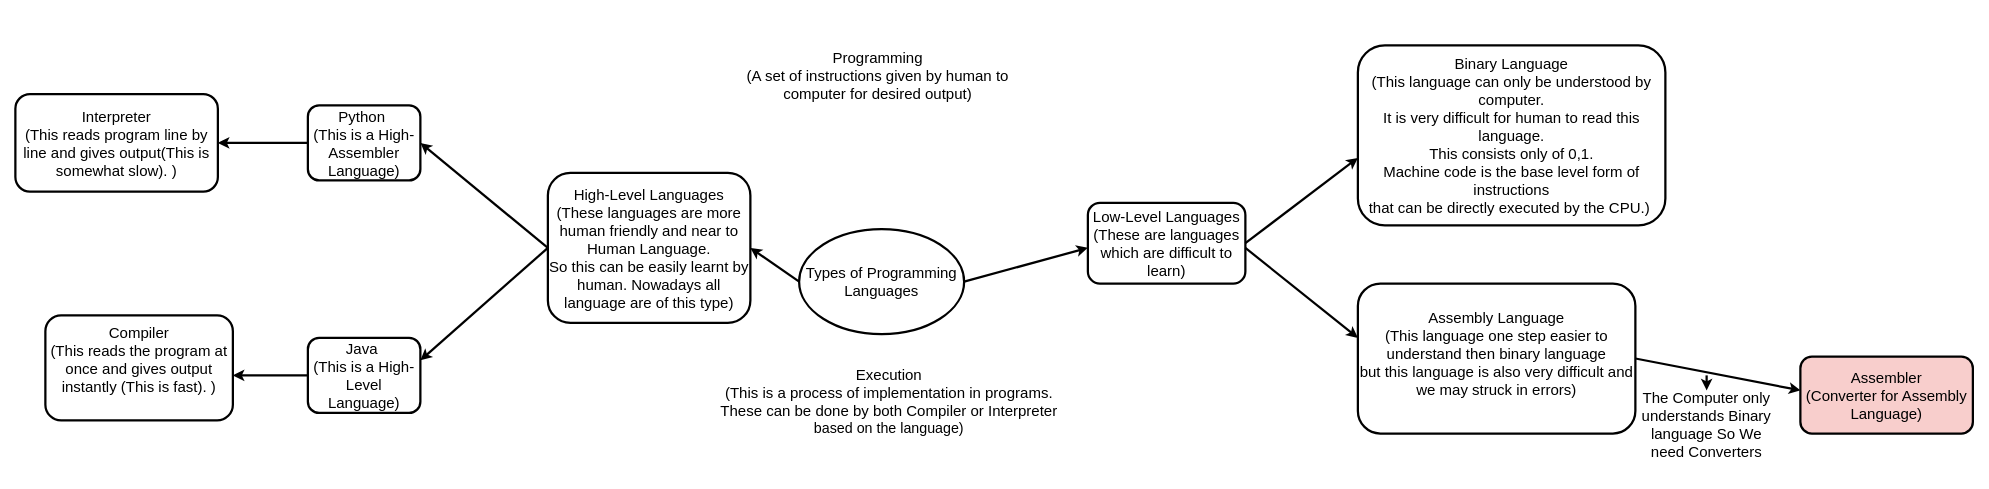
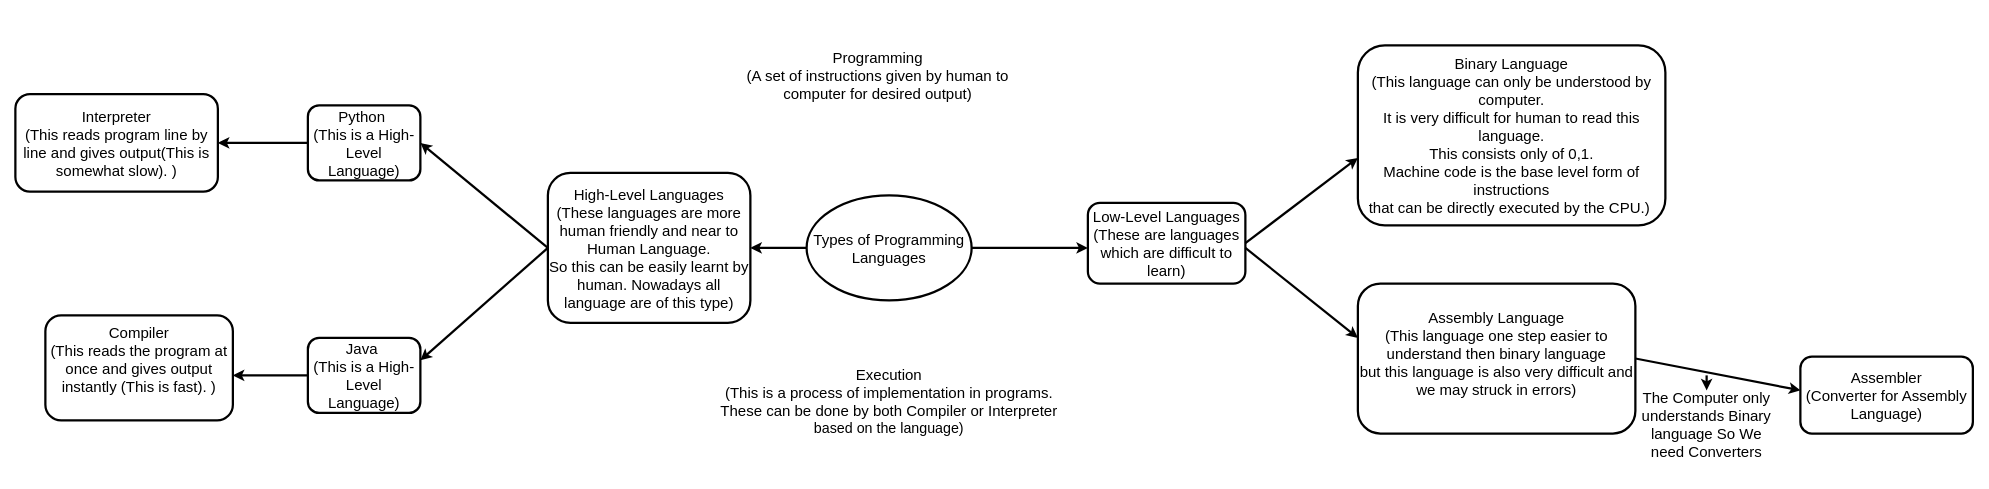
  <mxCell id="0" />
  <mxCell id="1" parent="0" />
- <mxCell id="2" value="&lt;font style=&quot;font-size: 20px&quot;&gt;Types of Programming Languages&lt;/font&gt;" style="ellipse;whiteSpace=wrap;html=1;strokeWidth=3;" parent="1" vertex="1"><mxGeometry x="1065" y="305" width="220" height="140" as="geometry" /></mxCell>
+ <mxCell id="2" value="&lt;font style=&quot;font-size: 20px&quot;&gt;Types of Programming Languages&lt;/font&gt;" style="ellipse;whiteSpace=wrap;html=1;strokeWidth=3;" parent="1" vertex="1"><mxGeometry x="1075" y="260" width="220" height="140" as="geometry" /></mxCell>
  <mxCell id="3" value="" style="endArrow=classic;html=1;exitX=1;exitY=0.5;exitDx=0;exitDy=0;strokeWidth=3;" parent="1" source="2" edge="1"><mxGeometry width="50" height="50" relative="1" as="geometry"><mxPoint x="1390" y="590" as="sourcePoint" /><mxPoint x="1450" y="330" as="targetPoint" /></mxGeometry></mxCell>
  <mxCell id="4" value="" style="endArrow=classic;html=1;exitX=0;exitY=0.5;exitDx=0;exitDy=0;strokeWidth=3;" parent="1" source="2" edge="1"><mxGeometry width="50" height="50" relative="1" as="geometry"><mxPoint x="900" y="460" as="sourcePoint" /><mxPoint x="1000" y="330" as="targetPoint" /></mxGeometry></mxCell>
  <mxCell id="5" value="&lt;font style=&quot;font-size: 20px&quot;&gt;Low-Level Languages&lt;br&gt;(These are languages which are difficult to learn)&lt;/font&gt;" style="rounded=1;whiteSpace=wrap;html=1;strokeWidth=3;" parent="1" vertex="1"><mxGeometry x="1450" y="270" width="210" height="107.5" as="geometry" /></mxCell>
  <mxCell id="6" value="&lt;font style=&quot;font-size: 20px&quot;&gt;High-Level Languages&lt;br&gt;(&lt;/font&gt;&lt;span style=&quot;font-size: 20px&quot;&gt;These languages are more human friendly and near to Human Language.&lt;/span&gt;&lt;div style=&quot;font-size: 20px&quot;&gt;So this can be easily learnt by human. Nowadays all language are of this type)&lt;/div&gt;" style="rounded=1;whiteSpace=wrap;html=1;strokeWidth=3;" parent="1" vertex="1"><mxGeometry x="730" y="230" width="270" height="200" as="geometry" /></mxCell>
  <mxCell id="7" value="" style="endArrow=classic;html=1;exitX=0;exitY=0.5;exitDx=0;exitDy=0;strokeWidth=3;" parent="1" source="6" edge="1"><mxGeometry width="50" height="50" relative="1" as="geometry"><mxPoint x="870" y="470" as="sourcePoint" /><mxPoint x="560" y="190" as="targetPoint" /></mxGeometry></mxCell>
  <mxCell id="8" value="" style="endArrow=classic;html=1;exitX=0;exitY=0.5;exitDx=0;exitDy=0;strokeWidth=3;" parent="1" source="6" edge="1"><mxGeometry width="50" height="50" relative="1" as="geometry"><mxPoint x="800" y="330" as="sourcePoint" /><mxPoint x="560" y="480" as="targetPoint" /></mxGeometry></mxCell>
  <mxCell id="9" value="&lt;div style=&quot;font-size: 20px&quot;&gt;&lt;font style=&quot;font-size: 20px&quot;&gt;Binary Language&lt;/font&gt;&lt;/div&gt;&lt;div style=&quot;font-size: 20px&quot;&gt;&lt;font style=&quot;font-size: 20px&quot;&gt;&lt;span&gt;&lt;/span&gt;(This language can only be understood by computer.&lt;/font&gt;&lt;/div&gt;&lt;div style=&quot;font-size: 20px&quot;&gt;&lt;font style=&quot;font-size: 20px&quot;&gt;It is&amp;nbsp;&lt;/font&gt;&lt;span&gt;very difficult for human to read this language.&lt;/span&gt;&lt;/div&gt;&lt;div style=&quot;font-size: 20px&quot;&gt;&lt;font style=&quot;font-size: 20px&quot;&gt;&lt;span&gt;  &lt;/span&gt;This consists only of 0,1.&lt;/font&gt;&lt;/div&gt;&lt;div style=&quot;font-size: 20px&quot;&gt;&lt;font style=&quot;font-size: 20px&quot;&gt;&lt;span&gt;  &lt;/span&gt;Machine code is the base level form of instructions&lt;/font&gt;&lt;/div&gt;&lt;div style=&quot;font-size: 20px&quot;&gt;&lt;font style=&quot;font-size: 20px&quot;&gt;  that can be directly executed by the CPU.)&amp;nbsp;&lt;/font&gt;&lt;/div&gt;" style="rounded=1;whiteSpace=wrap;html=1;strokeWidth=3;" parent="1" vertex="1"><mxGeometry x="1810" y="60" width="410" height="240" as="geometry" /></mxCell>
  <mxCell id="10" value="&lt;div&gt;&lt;font style=&quot;font-size: 20px&quot;&gt;Assembly L&lt;/font&gt;&lt;font style=&quot;font-size: 20px&quot;&gt;anguage&lt;/font&gt;&lt;/div&gt;&lt;div style=&quot;font-size: 20px&quot;&gt;&lt;font style=&quot;font-size: 20px&quot;&gt;(This language one step easier to understand then binary language&lt;/font&gt;&lt;/div&gt;&lt;div style=&quot;font-size: 20px&quot;&gt;&lt;span&gt;  &lt;/span&gt;but this language is also very difficult and we may struck in errors)&lt;/div&gt;&lt;div&gt;&lt;br&gt;&lt;/div&gt;" style="rounded=1;whiteSpace=wrap;html=1;strokeWidth=3;" parent="1" vertex="1"><mxGeometry x="1810" y="377.5" width="370" height="200" as="geometry" /></mxCell>
  <mxCell id="11" value="" style="endArrow=classic;html=1;exitX=1;exitY=0.5;exitDx=0;exitDy=0;strokeWidth=3;" parent="1" source="5" edge="1"><mxGeometry width="50" height="50" relative="1" as="geometry"><mxPoint x="1050" y="80" as="sourcePoint" /><mxPoint x="1810" y="210" as="targetPoint" /></mxGeometry></mxCell>
  <mxCell id="12" value="" style="endArrow=classic;html=1;strokeWidth=3;" parent="1" edge="1"><mxGeometry width="50" height="50" relative="1" as="geometry"><mxPoint x="1660" y="330" as="sourcePoint" /><mxPoint x="1810" y="450" as="targetPoint" /></mxGeometry></mxCell>
- <mxCell id="13" value="&lt;font style=&quot;font-size: 20px&quot;&gt;Python&amp;nbsp;&lt;/font&gt;&lt;br&gt;&lt;font style=&quot;font-size: 20px&quot;&gt;(This is a &lt;font style=&quot;font-size: 20px&quot;&gt;High&lt;/font&gt;-Assembler Language)&lt;/font&gt;" style="rounded=1;whiteSpace=wrap;html=1;strokeWidth=3;" parent="1" vertex="1"><mxGeometry x="410" y="140" width="150" height="100" as="geometry" /></mxCell>
+ <mxCell id="13" value="&lt;font style=&quot;font-size: 20px&quot;&gt;Python&amp;nbsp;&lt;/font&gt;&lt;br&gt;&lt;font style=&quot;font-size: 20px&quot;&gt;(This is a &lt;font style=&quot;font-size: 20px&quot;&gt;High&lt;/font&gt;-Level Language)&lt;/font&gt;" style="rounded=1;whiteSpace=wrap;html=1;strokeWidth=3;" parent="1" vertex="1"><mxGeometry x="410" y="140" width="150" height="100" as="geometry" /></mxCell>
  <mxCell id="14" value="&lt;font style=&quot;font-size: 20px&quot;&gt;Java&amp;nbsp;&lt;/font&gt;&lt;br&gt;&lt;font style=&quot;font-size: 20px&quot;&gt;(This is a &lt;font style=&quot;font-size: 20px&quot;&gt;High&lt;/font&gt;-Level Language)&lt;/font&gt;" style="rounded=1;whiteSpace=wrap;html=1;strokeWidth=3;" parent="1" vertex="1"><mxGeometry x="410" y="450" width="150" height="100" as="geometry" /></mxCell>
  <mxCell id="15" value="" style="endArrow=classic;html=1;exitX=1;exitY=0.5;exitDx=0;exitDy=0;strokeWidth=3;" parent="1" source="10" edge="1"><mxGeometry width="50" height="50" relative="1" as="geometry"><mxPoint x="2230" y="490" as="sourcePoint" /><mxPoint x="2400" y="520" as="targetPoint" /></mxGeometry></mxCell>
  <mxCell id="16" value="&lt;span style=&quot;font-size: 20px&quot;&gt;The Computer only understands Binary language So We need Converters&lt;/span&gt;" style="text;html=1;strokeColor=none;fillColor=none;align=center;verticalAlign=middle;whiteSpace=wrap;rounded=0;" parent="1" vertex="1"><mxGeometry x="2180" y="500" width="190" height="130" as="geometry" /></mxCell>
  <mxCell id="17" value="" style="endArrow=classic;html=1;strokeWidth=3;" parent="1" edge="1"><mxGeometry width="50" height="50" relative="1" as="geometry"><mxPoint x="2275" y="500" as="sourcePoint" /><mxPoint x="2275" y="520" as="targetPoint" /></mxGeometry></mxCell>
- <mxCell id="18" value="&lt;font style=&quot;font-size: 20px&quot;&gt;Assembler&lt;br&gt;(Converter for Assembly Language)&lt;/font&gt;" style="rounded=1;whiteSpace=wrap;html=1;strokeWidth=3;fillColor=#f8cecc;" parent="1" vertex="1"><mxGeometry x="2400" y="475" width="230" height="102.5" as="geometry" /></mxCell>
+ <mxCell id="18" value="&lt;font style=&quot;font-size: 20px&quot;&gt;Assembler&lt;br&gt;(Converter for Assembly Language)&lt;/font&gt;" style="rounded=1;whiteSpace=wrap;html=1;strokeWidth=3;" parent="1" vertex="1"><mxGeometry x="2400" y="475" width="230" height="102.5" as="geometry" /></mxCell>
  <mxCell id="19" value="" style="endArrow=classic;html=1;exitX=0;exitY=0.5;exitDx=0;exitDy=0;strokeWidth=3;" parent="1" source="13" edge="1"><mxGeometry width="50" height="50" relative="1" as="geometry"><mxPoint x="230" y="260" as="sourcePoint" /><mxPoint x="290" y="190" as="targetPoint" /></mxGeometry></mxCell>
  <mxCell id="20" value="&lt;font style=&quot;font-size: 20px&quot;&gt;Interpreter&lt;br&gt;(This reads program line by line and gives output(This is somewhat slow). )&lt;/font&gt;" style="rounded=1;whiteSpace=wrap;html=1;strokeWidth=3;" parent="1" vertex="1"><mxGeometry x="20" y="125" width="270" height="130" as="geometry" /></mxCell>
  <mxCell id="21" value="" style="endArrow=classic;html=1;exitX=0;exitY=0.5;exitDx=0;exitDy=0;strokeWidth=3;" parent="1" source="14" edge="1"><mxGeometry width="50" height="50" relative="1" as="geometry"><mxPoint x="260" y="520" as="sourcePoint" /><mxPoint x="310" y="500" as="targetPoint" /></mxGeometry></mxCell>
  <mxCell id="22" value="&lt;div style=&quot;font-size: 20px&quot;&gt;&lt;font style=&quot;font-size: 20px&quot;&gt;Compiler&lt;/font&gt;&lt;/div&gt;&lt;div style=&quot;font-size: 20px&quot;&gt;&lt;font style=&quot;font-size: 20px&quot;&gt;(This reads the program at once and gives output instantly (This is fast). )&lt;/font&gt;&lt;/div&gt;&lt;div style=&quot;font-size: 20px&quot;&gt;&lt;br&gt;&lt;/div&gt;" style="rounded=1;whiteSpace=wrap;html=1;strokeWidth=3;" parent="1" vertex="1"><mxGeometry x="60" y="420" width="250" height="140" as="geometry" /></mxCell>
  <mxCell id="23" value="&lt;div style=&quot;font-size: 20px&quot;&gt;&lt;font style=&quot;font-size: 20px&quot;&gt;Execution&lt;/font&gt;&lt;/div&gt;&lt;div style=&quot;font-size: 20px&quot;&gt;&lt;font style=&quot;font-size: 20px&quot;&gt;(This is a process of implementation in programs.&lt;/font&gt;&lt;/div&gt;&lt;div style=&quot;font-size: 20px&quot;&gt;&lt;font style=&quot;font-size: 20px&quot;&gt;These can be done by both Compiler or Interpreter&lt;/font&gt;&lt;/div&gt;&lt;div style=&quot;font-size: 19px&quot;&gt;&lt;span&gt;  &lt;/span&gt; based on the language)&lt;/div&gt;" style="text;html=1;strokeColor=none;fillColor=none;align=center;verticalAlign=middle;whiteSpace=wrap;rounded=0;" parent="1" vertex="1"><mxGeometry x="820" y="460" width="730" height="150" as="geometry" /></mxCell>
  <mxCell id="24" value="&lt;font style=&quot;font-size: 20px&quot;&gt;Programming&lt;br&gt;(A set of instructions given by human to computer for desired output)&lt;/font&gt;" style="text;html=1;strokeColor=none;fillColor=none;align=center;verticalAlign=middle;whiteSpace=wrap;rounded=0;" parent="1" vertex="1"><mxGeometry x="970" y="20" width="400" height="160" as="geometry" /></mxCell>
